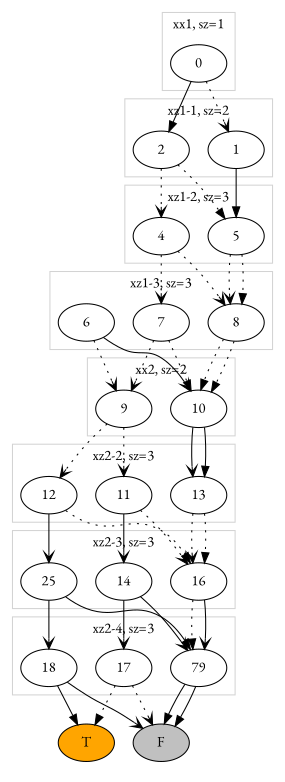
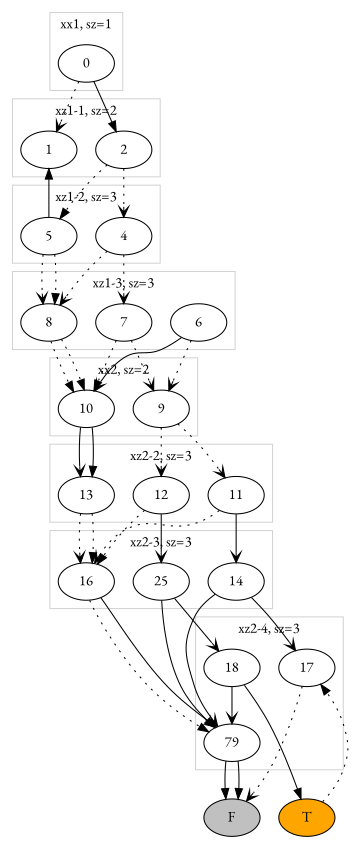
  digraph {
    fontname="EB Garamond"
    node [fontname="EB Garamond"]
    edge [arrowhead=vee fontname="EB Garamond" style=dotted]
    1
    2
    0
    4
    5
    6
    7
    8
    10
    9
    12
    11
    13
    14
    16
    n16 [label=25]
    17
    18
    n19 [label=79]
    n20 [fillcolor=gray label=F style=filled]
    n21 [fillcolor=orange label=T style=filled]
    subgraph cluster_1 {
      color=lightgrey
      label="xz1-1, sz=2"
      1
      2
    }
    subgraph cluster_2 {
      color=lightgrey
      label="xx1, sz=1"
      0
    }
    subgraph cluster_3 {
      color=lightgrey
      label="xz1-2, sz=3"
      4
      5
    }
    subgraph cluster_4 {
      color=lightgrey
      label="xz1-3, sz=3"
      6
      7
      8
    }
    subgraph cluster_5 {
      color=lightgrey
      label="xx2, sz=2"
      10
      9
    }
    subgraph cluster_6 {
      color=lightgrey
      label="xz2-2, sz=3"
      12
      11
      13
    }
    subgraph cluster_7 {
      color=lightgrey
      label="xz2-3, sz=3"
      14
      16
      n16
    }
    subgraph cluster_8 {
      color=lightgrey
      label="xz2-4, sz=3"
      17
      18
      n19
    }
    subgraph cluster_9 {
      color=white
      n20
      n21
    }
-   1 -> 5 [arrowhead=normal style=solid]
+   5 -> 1 [arrowhead=normal style=solid]
    2 -> 4
    2 -> 5 [arrowhead=normal]
    0 -> 1
    0 -> 2 [arrowhead=normal style=solid]
    4 -> 7
    4 -> 8
    5 -> 8
    5 -> 8 [arrowhead=normal]
    6 -> 10 [style=solid]
    6 -> 9
    7 -> 10 [arrowhead=normal]
    7 -> 9
    8 -> 10 [arrowhead=normal]
    8 -> 10 [arrowhead=normal]
    10 -> 13 [style=solid]
    10 -> 13 [arrowhead=normal style=solid]
    9 -> 12
    9 -> 11
    12 -> 16 [arrowhead=normal]
    12 -> n16 [style=solid]
    11 -> 14 [style=solid]
    11 -> 16
    13 -> 16
    13 -> 16 [arrowhead=normal]
    14 -> 17 [style=solid]
    14 -> n19 [style=solid]
    16 -> n19 [arrowhead=normal]
    16 -> n19 [style=solid]
    n16 -> 18 [style=solid]
    n16 -> n19 [arrowhead=normal style=solid]
    17 -> n20
-   17 -> n21 [arrowhead=normal]
-   18 -> n20 [style=solid]
+   n21 -> 17 [arrowhead=normal]
+   18 -> n19 [style=solid]
    18 -> n21 [arrowhead=normal style=solid]
    n19 -> n20 [arrowhead=normal style=solid]
    n19 -> n20 [arrowhead=normal style=solid]
  }
